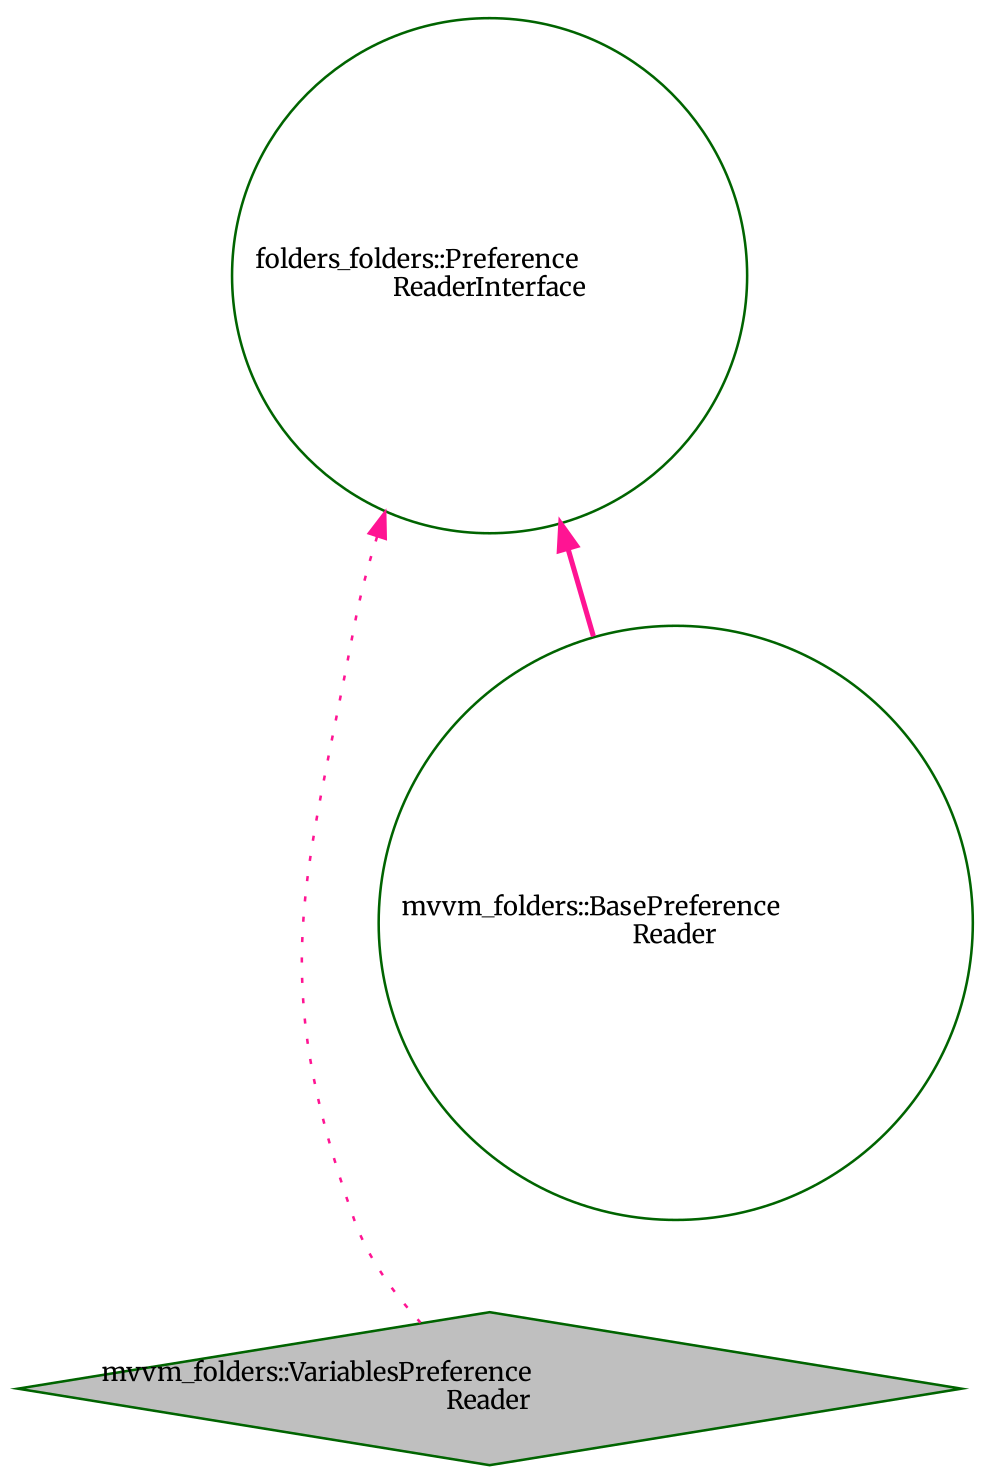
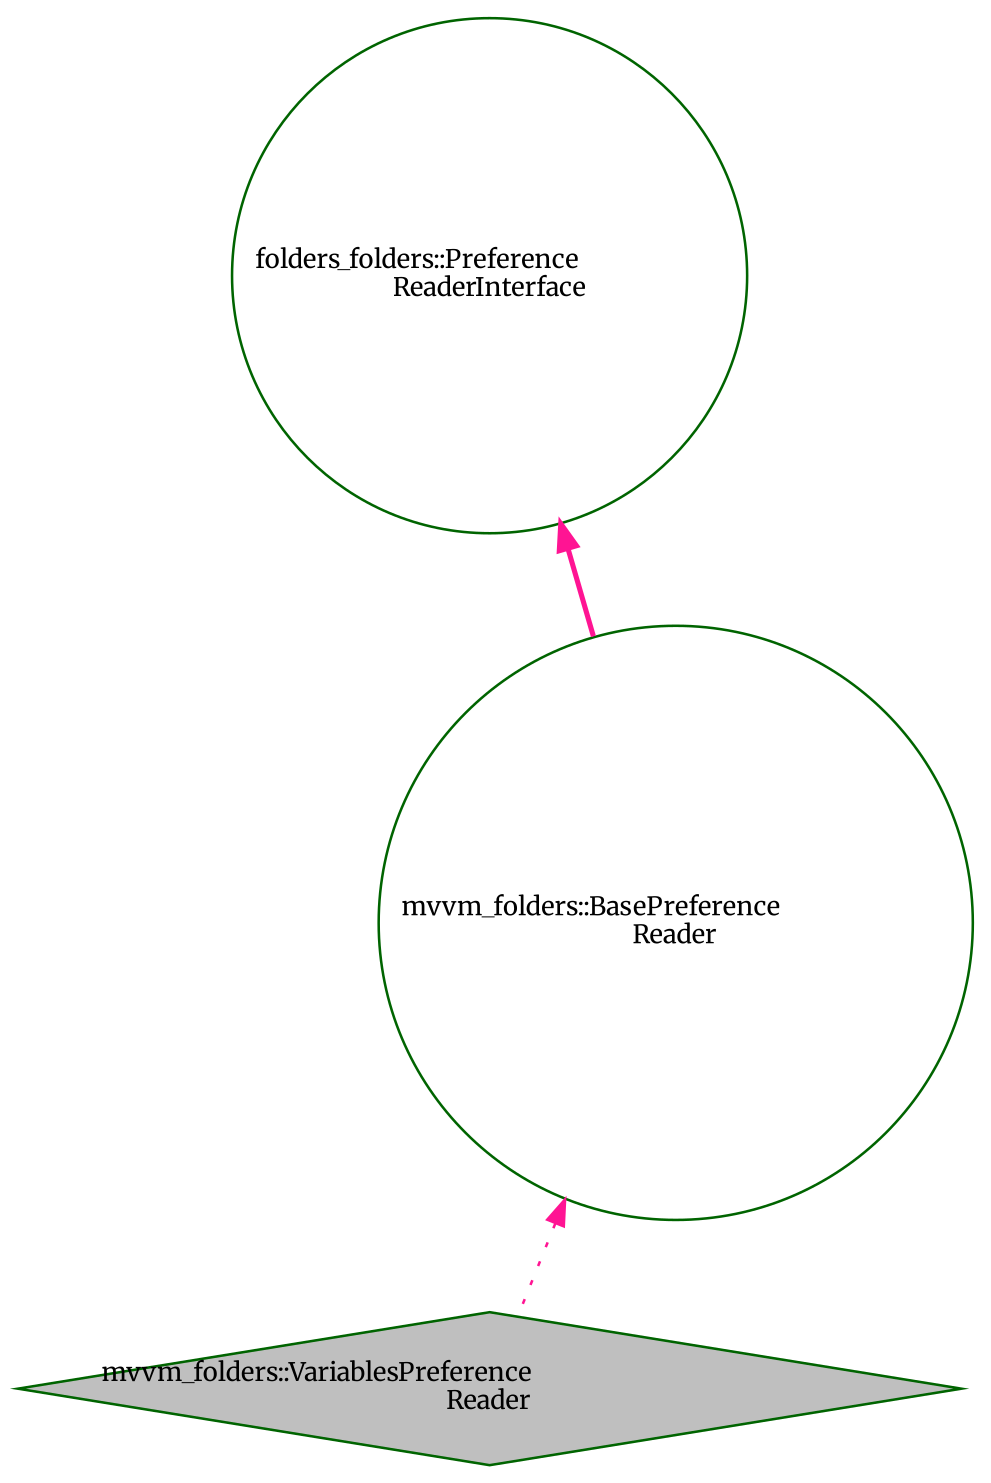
  digraph {
    fontname=Merriweather
    node [color=darkgreen fillcolor=white fontname=Merriweather fontsize=10 shape=circle style=filled]
    edge [color=deeppink dir=back fontname=Merriweather fontsize=10 labelfontname=Helvetica labelfontsize=10]
    n1 [fillcolor=grey75 fontcolor=black height=0.2 label="mvvm_folders::VariablesPreference\lReader" shape=diamond width=0.4]
    n2 [height=0.2 label="mvvm_folders::BasePreference\lReader" width=0.4]
    n3 [height=0.2 label="folders_folders::Preference\lReaderInterface" width=0.4]
-   n3 -> n1 [style=dotted]
+   n2 -> n1 [style=dotted]
    n3 -> n2 [style=bold]
  }
